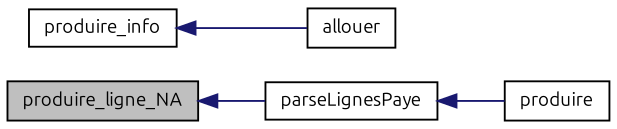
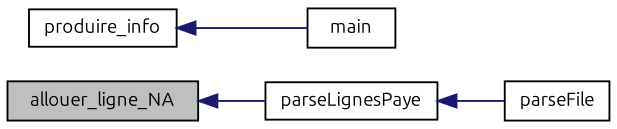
  digraph {
    fontname=Ubuntu
    rankdir=LR
    node [color=black fillcolor=white fontname=Ubuntu fontsize=10 shape=record style=filled]
    edge [color=midnightblue dir=back fontname=Ubuntu fontsize=10 labelfontname=Helvetica labelfontsize=10 style=solid]
-   n1 [fillcolor=grey75 fontcolor=black height=0.2 label=produire_ligne_NA width=0.4]
+   n1 [fillcolor=grey75 fontcolor=black height=0.2 label=allouer_ligne_NA width=0.4]
    n2 [height=0.2 label=parseLignesPaye width=0.4]
-   n3 [height=0.2 label=produire width=0.4]
+   n3 [height=0.2 label=parseFile width=0.4]
    n4 [height=0.2 label=produire_info width=0.4]
-   n5 [height=0.2 label=allouer width=0.4]
+   n5 [height=0.2 label=main width=0.4]
    n1 -> n2
    n2 -> n3
    n4 -> n5
  }
